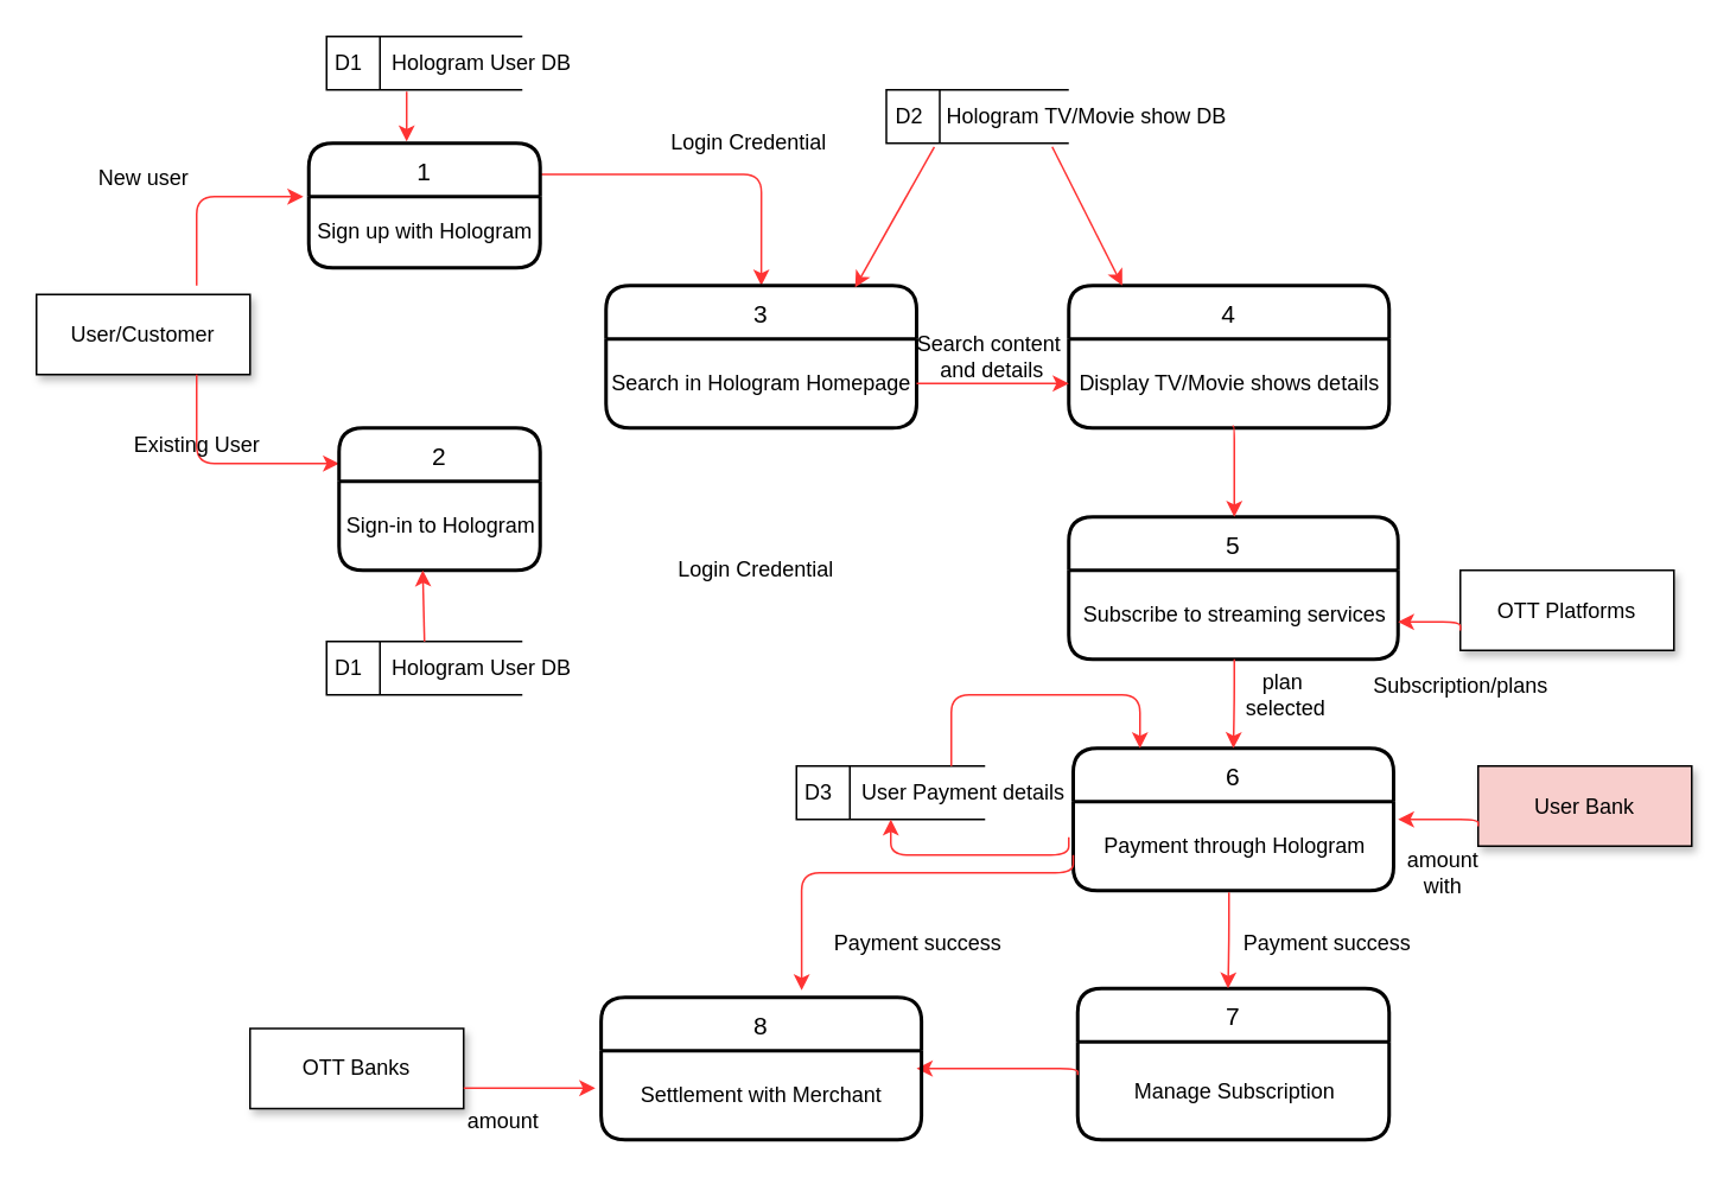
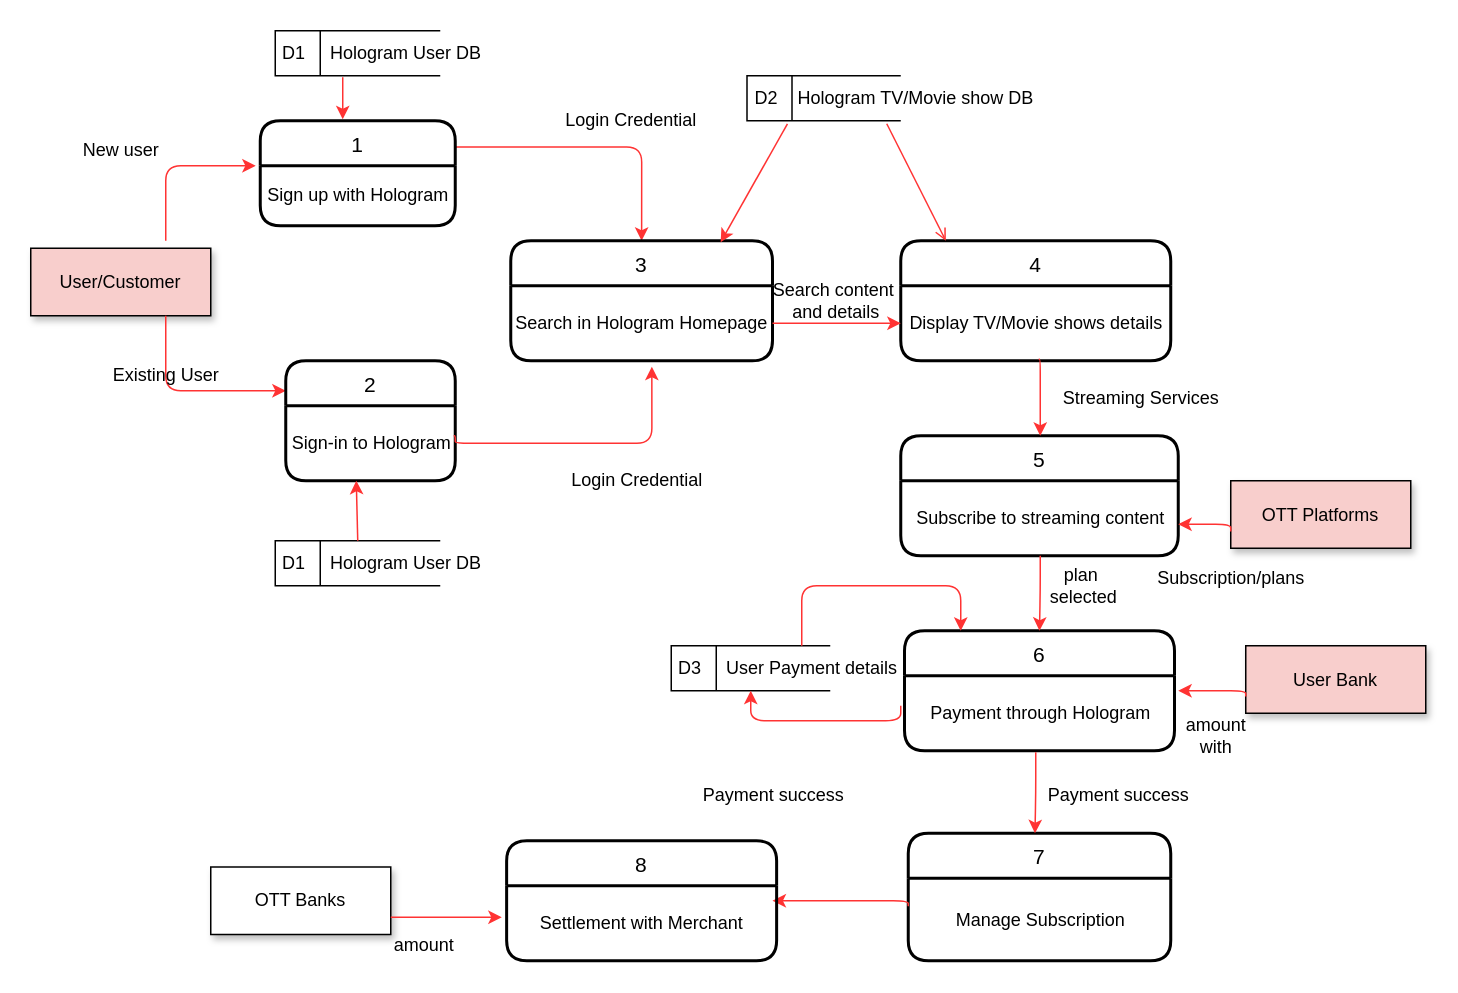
  <mxCell id="0" />
  <mxCell id="1" parent="0" />
- <mxCell id="2" value="User/Customer" style="rounded=0;whiteSpace=wrap;html=1;shadow=1;" parent="1" vertex="1"><mxGeometry x="20" y="165" width="120" height="45" as="geometry" /></mxCell>
+ <mxCell id="2" value="User/Customer" style="rounded=0;whiteSpace=wrap;html=1;shadow=1;fillColor=#f8cecc;" parent="1" vertex="1"><mxGeometry x="20" y="165" width="120" height="45" as="geometry" /></mxCell>
  <mxCell id="3" value="" style="endArrow=classic;html=1;fillColor=#FF0000;strokeColor=#FF3333;" parent="1" edge="1"><mxGeometry width="50" height="50" relative="1" as="geometry"><mxPoint x="110" y="160" as="sourcePoint" /><mxPoint x="170" y="110" as="targetPoint" /><Array as="points"><mxPoint x="110" y="110" /></Array></mxGeometry></mxCell>
  <mxCell id="4" value="" style="endArrow=classic;html=1;fillColor=#FF0000;strokeColor=#FF3333;exitX=0.75;exitY=1;exitDx=0;exitDy=0;entryX=0;entryY=0.25;entryDx=0;entryDy=0;" parent="1" source="2" target="8" edge="1"><mxGeometry width="50" height="50" relative="1" as="geometry"><mxPoint x="424" y="270" as="sourcePoint" /><mxPoint x="424" y="350" as="targetPoint" /><Array as="points"><mxPoint x="110" y="260" /></Array></mxGeometry></mxCell>
  <mxCell id="5" value="" style="edgeStyle=segmentEdgeStyle;endArrow=classic;html=1;strokeColor=#FF3333;fillColor=#FF0000;entryX=0.5;entryY=0;entryDx=0;entryDy=0;exitX=1;exitY=0.25;exitDx=0;exitDy=0;" parent="1" source="6" target="10" edge="1"><mxGeometry width="50" height="50" relative="1" as="geometry"><mxPoint x="580" y="180" as="sourcePoint" /><mxPoint x="509.72" y="151" as="targetPoint" /><Array as="points" /></mxGeometry></mxCell>
  <mxCell id="6" value="1" style="swimlane;childLayout=stackLayout;horizontal=1;startSize=30;horizontalStack=0;rounded=1;fontSize=14;fontStyle=0;strokeWidth=2;resizeParent=0;resizeLast=1;shadow=0;dashed=0;align=center;" parent="1" vertex="1"><mxGeometry x="173" y="80" width="130" height="70" as="geometry"><mxRectangle x="20" y="370" width="40" height="30" as="alternateBounds" /></mxGeometry></mxCell>
  <mxCell id="7" value="Sign up with Hologram" style="text;html=1;align=center;verticalAlign=middle;resizable=0;points=[];autosize=1;" parent="6" vertex="1"><mxGeometry y="30" width="130" height="40" as="geometry" /></mxCell>
  <mxCell id="8" value="2" style="swimlane;childLayout=stackLayout;horizontal=1;startSize=30;horizontalStack=0;rounded=1;fontSize=14;fontStyle=0;strokeWidth=2;resizeParent=0;resizeLast=1;shadow=0;dashed=0;align=center;" parent="1" vertex="1"><mxGeometry x="190" y="240" width="113" height="80" as="geometry"><mxRectangle x="20" y="370" width="40" height="30" as="alternateBounds" /></mxGeometry></mxCell>
  <mxCell id="9" value="Sign-in to Hologram" style="text;html=1;align=center;verticalAlign=middle;resizable=0;points=[];autosize=1;" parent="8" vertex="1"><mxGeometry y="30" width="113" height="50" as="geometry" /></mxCell>
  <mxCell id="10" value="3" style="swimlane;childLayout=stackLayout;horizontal=1;startSize=30;horizontalStack=0;rounded=1;fontSize=14;fontStyle=0;strokeWidth=2;resizeParent=0;resizeLast=1;shadow=0;dashed=0;align=center;" parent="1" vertex="1"><mxGeometry x="340" y="160" width="174.5" height="80" as="geometry"><mxRectangle x="20" y="370" width="40" height="30" as="alternateBounds" /></mxGeometry></mxCell>
  <mxCell id="11" value="Search in Hologram Homepage" style="text;html=1;align=center;verticalAlign=middle;resizable=0;points=[];autosize=1;" parent="10" vertex="1"><mxGeometry y="30" width="174.5" height="50" as="geometry" /></mxCell>
  <mxCell id="12" value="4" style="swimlane;childLayout=stackLayout;horizontal=1;startSize=30;horizontalStack=0;rounded=1;fontSize=14;fontStyle=0;strokeWidth=2;resizeParent=0;resizeLast=1;shadow=0;dashed=0;align=center;" parent="1" vertex="1"><mxGeometry x="600" y="160" width="180" height="80" as="geometry"><mxRectangle x="20" y="370" width="40" height="30" as="alternateBounds" /></mxGeometry></mxCell>
  <mxCell id="13" value="Display TV/Movie shows details" style="text;html=1;align=center;verticalAlign=middle;resizable=0;points=[];autosize=1;" parent="12" vertex="1"><mxGeometry y="30" width="180" height="50" as="geometry" /></mxCell>
  <mxCell id="14" value="D2&amp;nbsp; &amp;nbsp; Hologram TV/Movie show DB" style="html=1;dashed=0;whitespace=wrap;shape=mxgraph.dfd.dataStoreID;align=left;spacingLeft=3;points=[[0,0],[0.5,0],[1,0],[0,0.5],[1,0.5],[0,1],[0.5,1],[1,1]];" parent="1" vertex="1"><mxGeometry x="497.5" y="50" width="102.5" height="30" as="geometry" /></mxCell>
  <mxCell id="15" value="D1&amp;nbsp; &amp;nbsp; &amp;nbsp;Hologram User DB" style="html=1;dashed=0;whitespace=wrap;shape=mxgraph.dfd.dataStoreID;align=left;spacingLeft=3;points=[[0,0],[0.5,0],[1,0],[0,0.5],[1,0.5],[0,1],[0.5,1],[1,1]];" parent="1" vertex="1"><mxGeometry x="183" y="360" width="110" height="30" as="geometry" /></mxCell>
  <mxCell id="16" value="5" style="swimlane;childLayout=stackLayout;horizontal=1;startSize=30;horizontalStack=0;rounded=1;fontSize=14;fontStyle=0;strokeWidth=2;resizeParent=0;resizeLast=1;shadow=0;dashed=0;align=center;" parent="1" vertex="1"><mxGeometry x="600" y="290" width="185" height="80" as="geometry"><mxRectangle x="20" y="370" width="40" height="30" as="alternateBounds" /></mxGeometry></mxCell>
- <mxCell id="17" value="Subscribe to streaming services" style="text;html=1;align=center;verticalAlign=middle;resizable=0;points=[];autosize=1;" parent="16" vertex="1"><mxGeometry y="30" width="185" height="50" as="geometry" /></mxCell>
+ <mxCell id="17" value="Subscribe to streaming content" style="text;html=1;align=center;verticalAlign=middle;resizable=0;points=[];autosize=1;" parent="16" vertex="1"><mxGeometry y="30" width="185" height="50" as="geometry" /></mxCell>
  <mxCell id="18" value="6" style="swimlane;childLayout=stackLayout;horizontal=1;startSize=30;horizontalStack=0;rounded=1;fontSize=14;fontStyle=0;strokeWidth=2;resizeParent=0;resizeLast=1;shadow=0;dashed=0;align=center;" parent="1" vertex="1"><mxGeometry x="602.5" y="420" width="180" height="80" as="geometry"><mxRectangle x="20" y="370" width="40" height="30" as="alternateBounds" /></mxGeometry></mxCell>
  <mxCell id="19" value="Payment through Hologram" style="text;html=1;align=center;verticalAlign=middle;resizable=0;points=[];autosize=1;" parent="18" vertex="1"><mxGeometry y="30" width="180" height="50" as="geometry" /></mxCell>
  <mxCell id="20" value="7" style="swimlane;childLayout=stackLayout;horizontal=1;startSize=30;horizontalStack=0;rounded=1;fontSize=14;fontStyle=0;strokeWidth=2;resizeParent=0;resizeLast=1;shadow=0;dashed=0;align=center;" parent="1" vertex="1"><mxGeometry x="605" y="555" width="175" height="85" as="geometry"><mxRectangle x="20" y="370" width="40" height="30" as="alternateBounds" /></mxGeometry></mxCell>
  <mxCell id="21" value="" style="edgeStyle=segmentEdgeStyle;endArrow=classic;html=1;strokeColor=#FF3333;fillColor=#FF0000;exitX=0;exitY=0.34;exitDx=0;exitDy=0;exitPerimeter=0;" parent="20" source="22" edge="1"><mxGeometry width="50" height="50" relative="1" as="geometry"><mxPoint x="100" y="45" as="sourcePoint" /><mxPoint x="-90.5" y="45" as="targetPoint" /><Array as="points"><mxPoint y="45" /></Array></mxGeometry></mxCell>
  <mxCell id="22" value="Manage Subscription" style="text;html=1;align=center;verticalAlign=middle;resizable=0;points=[];autosize=1;" parent="20" vertex="1"><mxGeometry y="30" width="175" height="55" as="geometry" /></mxCell>
  <mxCell id="23" value="8" style="swimlane;childLayout=stackLayout;horizontal=1;startSize=30;horizontalStack=0;rounded=1;fontSize=14;fontStyle=0;strokeWidth=2;resizeParent=0;resizeLast=1;shadow=0;dashed=0;align=center;" parent="1" vertex="1"><mxGeometry x="337.25" y="560" width="180" height="80" as="geometry"><mxRectangle x="20" y="370" width="40" height="30" as="alternateBounds" /></mxGeometry></mxCell>
  <mxCell id="24" value="Settlement with Merchant" style="text;html=1;align=center;verticalAlign=middle;resizable=0;points=[];autosize=1;" parent="23" vertex="1"><mxGeometry y="30" width="180" height="50" as="geometry" /></mxCell>
  <mxCell id="25" value="D1&amp;nbsp; &amp;nbsp; &amp;nbsp;Hologram User DB" style="html=1;dashed=0;whitespace=wrap;shape=mxgraph.dfd.dataStoreID;align=left;spacingLeft=3;points=[[0,0],[0.5,0],[1,0],[0,0.5],[1,0.5],[0,1],[0.5,1],[1,1]];" parent="1" vertex="1"><mxGeometry x="183" y="20" width="110" height="30" as="geometry" /></mxCell>
  <mxCell id="26" value="" style="endArrow=classic;html=1;fillColor=#FF0000;strokeColor=#FF3333;entryX=0.423;entryY=-0.014;entryDx=0;entryDy=0;entryPerimeter=0;exitX=0.409;exitY=1.033;exitDx=0;exitDy=0;exitPerimeter=0;" parent="1" source="25" target="6" edge="1"><mxGeometry width="50" height="50" relative="1" as="geometry"><mxPoint x="230" y="60" as="sourcePoint" /><mxPoint x="270" y="70" as="targetPoint" /></mxGeometry></mxCell>
+ <mxCell id="27" value="" style="edgeStyle=segmentEdgeStyle;endArrow=classic;html=1;strokeColor=#FF3333;fillColor=#FF0000;entryX=0.539;entryY=1.08;entryDx=0;entryDy=0;entryPerimeter=0;exitX=0.991;exitY=0.4;exitDx=0;exitDy=0;exitPerimeter=0;" parent="1" source="9" target="11" edge="1"><mxGeometry width="50" height="50" relative="1" as="geometry"><mxPoint x="303" y="287" as="sourcePoint" /><mxPoint x="498" y="227" as="targetPoint" /><Array as="points"><mxPoint x="303" y="290" /><mxPoint x="303" y="295" /><mxPoint x="434" y="295" /></Array></mxGeometry></mxCell>
  <mxCell id="28" value="" style="endArrow=classic;html=1;fillColor=#FF0000;strokeColor=#FF3333;exitX=0.5;exitY=0;exitDx=0;exitDy=0;entryX=0.416;entryY=1;entryDx=0;entryDy=0;entryPerimeter=0;" parent="1" source="15" target="9" edge="1"><mxGeometry width="50" height="50" relative="1" as="geometry"><mxPoint x="120" y="220" as="sourcePoint" /><mxPoint x="240" y="323" as="targetPoint" /><Array as="points" /></mxGeometry></mxCell>
  <mxCell id="29" value="" style="endArrow=classic;html=1;fillColor=#FF0000;strokeColor=#FF3333;entryX=0.802;entryY=0.013;entryDx=0;entryDy=0;entryPerimeter=0;exitX=0.263;exitY=1.067;exitDx=0;exitDy=0;exitPerimeter=0;" parent="1" source="14" target="10" edge="1"><mxGeometry width="50" height="50" relative="1" as="geometry"><mxPoint x="480" y="113" as="sourcePoint" /><mxPoint x="485" y="155" as="targetPoint" /></mxGeometry></mxCell>
  <mxCell id="30" value="" style="edgeStyle=segmentEdgeStyle;endArrow=classic;html=1;strokeColor=#FF3333;fillColor=#FF0000;" parent="1" source="11" edge="1"><mxGeometry width="50" height="50" relative="1" as="geometry"><mxPoint x="530" y="220" as="sourcePoint" /><mxPoint x="600" y="215" as="targetPoint" /><Array as="points" /></mxGeometry></mxCell>
  <mxCell id="31" value="" style="edgeStyle=segmentEdgeStyle;endArrow=classic;html=1;strokeColor=#FF3333;fillColor=#FF0000;exitX=0.511;exitY=0.98;exitDx=0;exitDy=0;exitPerimeter=0;" parent="1" source="13" edge="1"><mxGeometry width="50" height="50" relative="1" as="geometry"><mxPoint x="693" y="250" as="sourcePoint" /><mxPoint x="693" y="290" as="targetPoint" /><Array as="points"><mxPoint x="693" y="239" /></Array></mxGeometry></mxCell>
  <mxCell id="32" value="" style="edgeStyle=segmentEdgeStyle;endArrow=classic;html=1;strokeColor=#FF3333;fillColor=#FF0000;entryX=0.5;entryY=0;entryDx=0;entryDy=0;" parent="1" target="18" edge="1"><mxGeometry width="50" height="50" relative="1" as="geometry"><mxPoint x="693" y="370" as="sourcePoint" /><mxPoint x="703" y="390" as="targetPoint" /><Array as="points"><mxPoint x="693" y="393" /></Array></mxGeometry></mxCell>
  <mxCell id="33" value="" style="edgeStyle=segmentEdgeStyle;endArrow=classic;html=1;strokeColor=#FF3333;fillColor=#FF0000;entryX=0.5;entryY=0;entryDx=0;entryDy=0;" parent="1" edge="1"><mxGeometry width="50" height="50" relative="1" as="geometry"><mxPoint x="690" y="501" as="sourcePoint" /><mxPoint x="689.5" y="555" as="targetPoint" /><Array as="points"><mxPoint x="690" y="528" /></Array></mxGeometry></mxCell>
- <mxCell id="34" value="" style="edgeStyle=segmentEdgeStyle;endArrow=classic;html=1;strokeColor=#FF3333;fillColor=#FF0000;exitX=0;exitY=0.75;exitDx=0;exitDy=0;entryX=0.626;entryY=-0.05;entryDx=0;entryDy=0;entryPerimeter=0;" parent="1" source="18" target="23" edge="1"><mxGeometry width="50" height="50" relative="1" as="geometry"><mxPoint x="571" y="490" as="sourcePoint" /><mxPoint x="450" y="550" as="targetPoint" /><Array as="points"><mxPoint x="603" y="490" /><mxPoint x="450" y="490" /></Array></mxGeometry></mxCell>
- <mxCell id="35" value="" style="endArrow=classic;html=1;fillColor=#FF0000;strokeColor=#FF3333;exitX=0.909;exitY=1.067;exitDx=0;exitDy=0;exitPerimeter=0;entryX=0.167;entryY=0;entryDx=0;entryDy=0;entryPerimeter=0;" parent="1" source="14" target="12" edge="1"><mxGeometry width="50" height="50" relative="1" as="geometry"><mxPoint x="490" y="123" as="sourcePoint" /><mxPoint x="640" y="112" as="targetPoint" /></mxGeometry></mxCell>
- <mxCell id="36" value="OTT Platforms" style="rounded=0;whiteSpace=wrap;html=1;shadow=1;" parent="1" vertex="1"><mxGeometry x="820" y="320" width="120" height="45" as="geometry" /></mxCell>
+ <mxCell id="35" value="" style="endArrow=open;html=1;fillColor=#FF0000;strokeColor=#FF3333;exitX=0.909;exitY=1.067;exitDx=0;exitDy=0;exitPerimeter=0;entryX=0.167;entryY=0;entryDx=0;entryDy=0;entryPerimeter=0;" parent="1" source="14" target="12" edge="1"><mxGeometry width="50" height="50" relative="1" as="geometry"><mxPoint x="490" y="123" as="sourcePoint" /><mxPoint x="640" y="112" as="targetPoint" /></mxGeometry></mxCell>
+ <mxCell id="36" value="OTT Platforms" style="rounded=0;whiteSpace=wrap;html=1;shadow=1;fillColor=#f8cecc;" parent="1" vertex="1"><mxGeometry x="820" y="320" width="120" height="45" as="geometry" /></mxCell>
  <mxCell id="37" value="" style="edgeStyle=segmentEdgeStyle;endArrow=classic;html=1;strokeColor=#FF3333;fillColor=#FF0000;exitX=0;exitY=0.75;exitDx=0;exitDy=0;" parent="1" source="36" target="17" edge="1"><mxGeometry width="50" height="50" relative="1" as="geometry"><mxPoint x="560" y="355" as="sourcePoint" /><mxPoint x="788" y="349" as="targetPoint" /><Array as="points"><mxPoint x="820" y="349" /></Array></mxGeometry></mxCell>
  <mxCell id="38" value="D3&amp;nbsp; &amp;nbsp; &amp;nbsp;User Payment details" style="html=1;dashed=0;whitespace=wrap;shape=mxgraph.dfd.dataStoreID;align=left;spacingLeft=3;points=[[0,0],[0.5,0],[1,0],[0,0.5],[1,0.5],[0,1],[0.5,1],[1,1]];" parent="1" vertex="1"><mxGeometry x="447" y="430" width="106" height="30" as="geometry" /></mxCell>
  <mxCell id="39" value="" style="edgeStyle=segmentEdgeStyle;endArrow=classic;html=1;strokeColor=#FF3333;fillColor=#FF0000;" parent="1" edge="1"><mxGeometry width="50" height="50" relative="1" as="geometry"><mxPoint x="534" y="430" as="sourcePoint" /><mxPoint x="640" y="420" as="targetPoint" /><Array as="points"><mxPoint x="534" y="390" /><mxPoint x="640" y="390" /></Array></mxGeometry></mxCell>
  <mxCell id="40" value="" style="edgeStyle=segmentEdgeStyle;endArrow=classic;html=1;strokeColor=#FF3333;fillColor=#FF0000;entryX=0.5;entryY=1;entryDx=0;entryDy=0;" parent="1" target="38" edge="1"><mxGeometry width="50" height="50" relative="1" as="geometry"><mxPoint x="600" y="470" as="sourcePoint" /><mxPoint x="500" y="470" as="targetPoint" /><Array as="points"><mxPoint x="600" y="480" /><mxPoint x="500" y="480" /></Array></mxGeometry></mxCell>
  <mxCell id="41" value="User Bank" style="rounded=0;whiteSpace=wrap;html=1;shadow=1;fillColor=#f8cecc;" parent="1" vertex="1"><mxGeometry x="830" y="430" width="120" height="45" as="geometry" /></mxCell>
  <mxCell id="42" value="" style="edgeStyle=segmentEdgeStyle;endArrow=classic;html=1;strokeColor=#FF3333;fillColor=#FF0000;exitX=0;exitY=0.75;exitDx=0;exitDy=0;" parent="1" source="41" edge="1"><mxGeometry width="50" height="50" relative="1" as="geometry"><mxPoint x="820" y="460" as="sourcePoint" /><mxPoint x="785" y="460" as="targetPoint" /><Array as="points"><mxPoint x="830" y="460" /></Array></mxGeometry></mxCell>
  <mxCell id="43" value="OTT Banks" style="rounded=0;whiteSpace=wrap;html=1;shadow=1;" parent="1" vertex="1"><mxGeometry x="140" y="577.5" width="120" height="45" as="geometry" /></mxCell>
  <mxCell id="44" value="" style="edgeStyle=segmentEdgeStyle;endArrow=classic;html=1;strokeColor=#FF3333;fillColor=#FF0000;exitX=1;exitY=0.75;exitDx=0;exitDy=0;" parent="1" source="43" edge="1"><mxGeometry width="50" height="50" relative="1" as="geometry"><mxPoint x="315.5" y="597" as="sourcePoint" /><mxPoint x="334" y="611" as="targetPoint" /><Array as="points"><mxPoint x="334" y="611" /></Array></mxGeometry></mxCell>
  <mxCell id="45" value="&lt;span style=&quot;color: rgba(0 , 0 , 0 , 0) ; font-family: monospace ; font-size: 0px&quot;&gt;%3CmxGraphModel%3E%3Croot%3E%3CmxCell%20id%3D%220%22%2F%3E%3CmxCell%20id%3D%221%22%20parent%3D%220%22%2F%3E%3CmxCell%20id%3D%222%22%20value%3D%22Login%20Credential%22%20style%3D%22text%3Bhtml%3D1%3Balign%3Dcenter%3BverticalAlign%3Dmiddle%3Bresizable%3D0%3Bpoints%3D%5B%5D%3Bautosize%3D1%3B%22%20vertex%3D%221%22%20parent%3D%221%22%3E%3CmxGeometry%20x%3D%22360%22%20y%3D%2260%22%20width%3D%22100%22%20height%3D%2220%22%20as%3D%22geometry%22%2F%3E%3C%2FmxCell%3E%3C%2Froot%3E%3C%2FmxGraphModel%3E&lt;/span&gt;" style="text;html=1;resizable=0;autosize=1;align=center;verticalAlign=middle;points=[];fillColor=none;strokeColor=none;rounded=0;" parent="1" vertex="1"><mxGeometry x="410" y="320" width="20" height="20" as="geometry" /></mxCell>
  <mxCell id="46" value="New user" style="text;html=1;align=center;verticalAlign=middle;resizable=0;points=[];autosize=1;" parent="1" vertex="1"><mxGeometry x="45" y="90" width="70" height="20" as="geometry" /></mxCell>
  <mxCell id="47" value="Existing User" style="text;html=1;align=center;verticalAlign=middle;resizable=0;points=[];autosize=1;" parent="1" vertex="1"><mxGeometry x="65" y="240" width="90" height="20" as="geometry" /></mxCell>
  <mxCell id="48" value="Login Credential" style="text;html=1;align=center;verticalAlign=middle;resizable=0;points=[];autosize=1;" parent="1" vertex="1"><mxGeometry x="370" y="70" width="100" height="20" as="geometry" /></mxCell>
  <mxCell id="49" value="Login Credential" style="text;html=1;align=center;verticalAlign=middle;resizable=0;points=[];autosize=1;" parent="1" vertex="1"><mxGeometry x="374" y="310" width="100" height="20" as="geometry" /></mxCell>
  <mxCell id="50" value="Search content&lt;br&gt;&amp;nbsp;and details" style="text;html=1;align=center;verticalAlign=middle;resizable=0;points=[];autosize=1;" parent="1" vertex="1"><mxGeometry x="505" y="185" width="100" height="30" as="geometry" /></mxCell>
+ <mxCell id="51" value="Streaming Services" style="text;html=1;align=center;verticalAlign=middle;resizable=0;points=[];autosize=1;" parent="1" vertex="1"><mxGeometry x="700" y="255" width="120" height="20" as="geometry" /></mxCell>
  <mxCell id="52" value="Subscription/plans" style="text;html=1;align=center;verticalAlign=middle;resizable=0;points=[];autosize=1;" parent="1" vertex="1"><mxGeometry x="765" y="375" width="110" height="20" as="geometry" /></mxCell>
  <mxCell id="53" value="plan&lt;br&gt;&amp;nbsp;selected" style="text;html=1;align=center;verticalAlign=middle;resizable=0;points=[];autosize=1;" parent="1" vertex="1"><mxGeometry x="690" y="375" width="60" height="30" as="geometry" /></mxCell>
  <mxCell id="54" value="amount &lt;br&gt;with" style="text;html=1;align=center;verticalAlign=middle;resizable=0;points=[];autosize=1;" parent="1" vertex="1"><mxGeometry x="780" y="475" width="60" height="30" as="geometry" /></mxCell>
  <mxCell id="55" value="Payment success" style="text;html=1;align=center;verticalAlign=middle;resizable=0;points=[];autosize=1;" parent="1" vertex="1"><mxGeometry x="690" y="520" width="110" height="20" as="geometry" /></mxCell>
  <mxCell id="56" value="Payment success" style="text;html=1;align=center;verticalAlign=middle;resizable=0;points=[];autosize=1;" parent="1" vertex="1"><mxGeometry x="460" y="520" width="110" height="20" as="geometry" /></mxCell>
  <mxCell id="57" value="amount" style="text;html=1;align=center;verticalAlign=middle;resizable=0;points=[];autosize=1;" parent="1" vertex="1"><mxGeometry x="252.25" y="620" width="60" height="20" as="geometry" /></mxCell>
